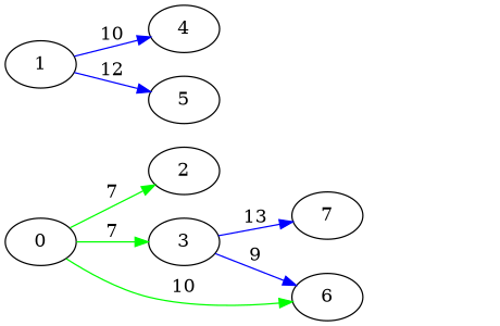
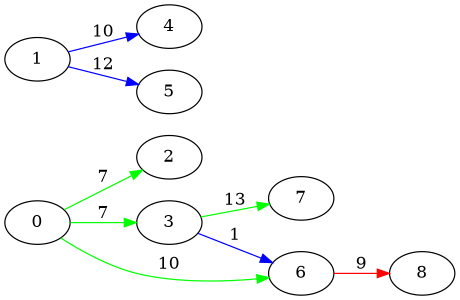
  digraph {
    rankdir=LR
    edge [color=blue]
    0
    2
    3
    6
    1
    4
    5
    7
+   8
    0 -> 2 [color=green label=7]
    0 -> 3 [color=green label=7]
    0 -> 6 [color=green label=10]
-   3 -> 6 [label=9]
-   3 -> 7 [label=13]
+   3 -> 6 [label=1]
+   3 -> 7 [color=green label=13]
+   6 -> 8 [color=red label=9]
    1 -> 4 [label=10]
    1 -> 5 [label=12]
  }
